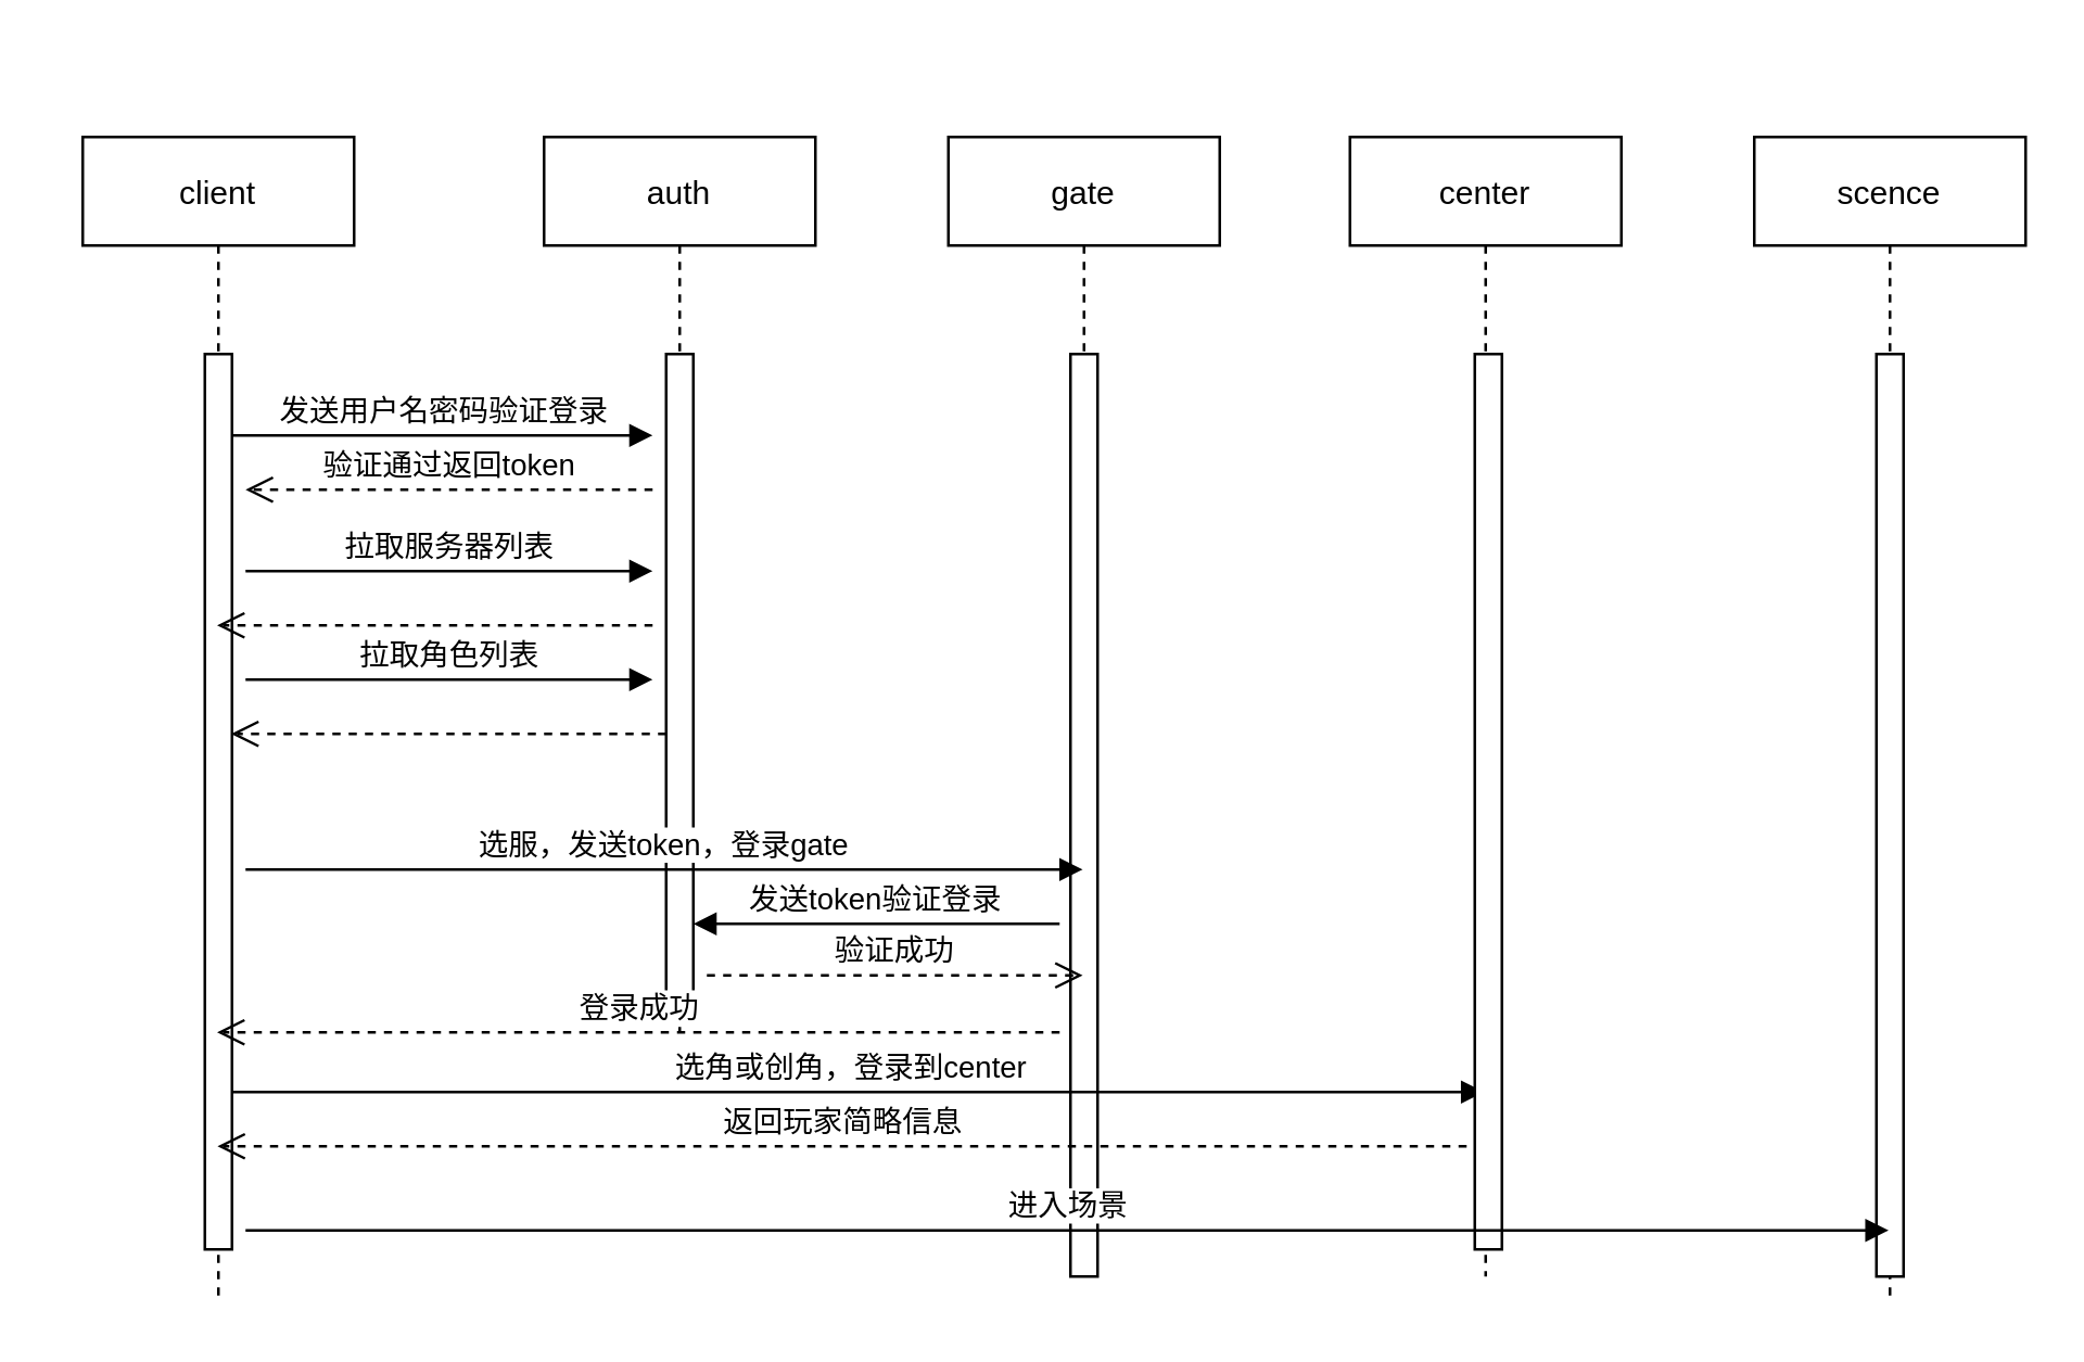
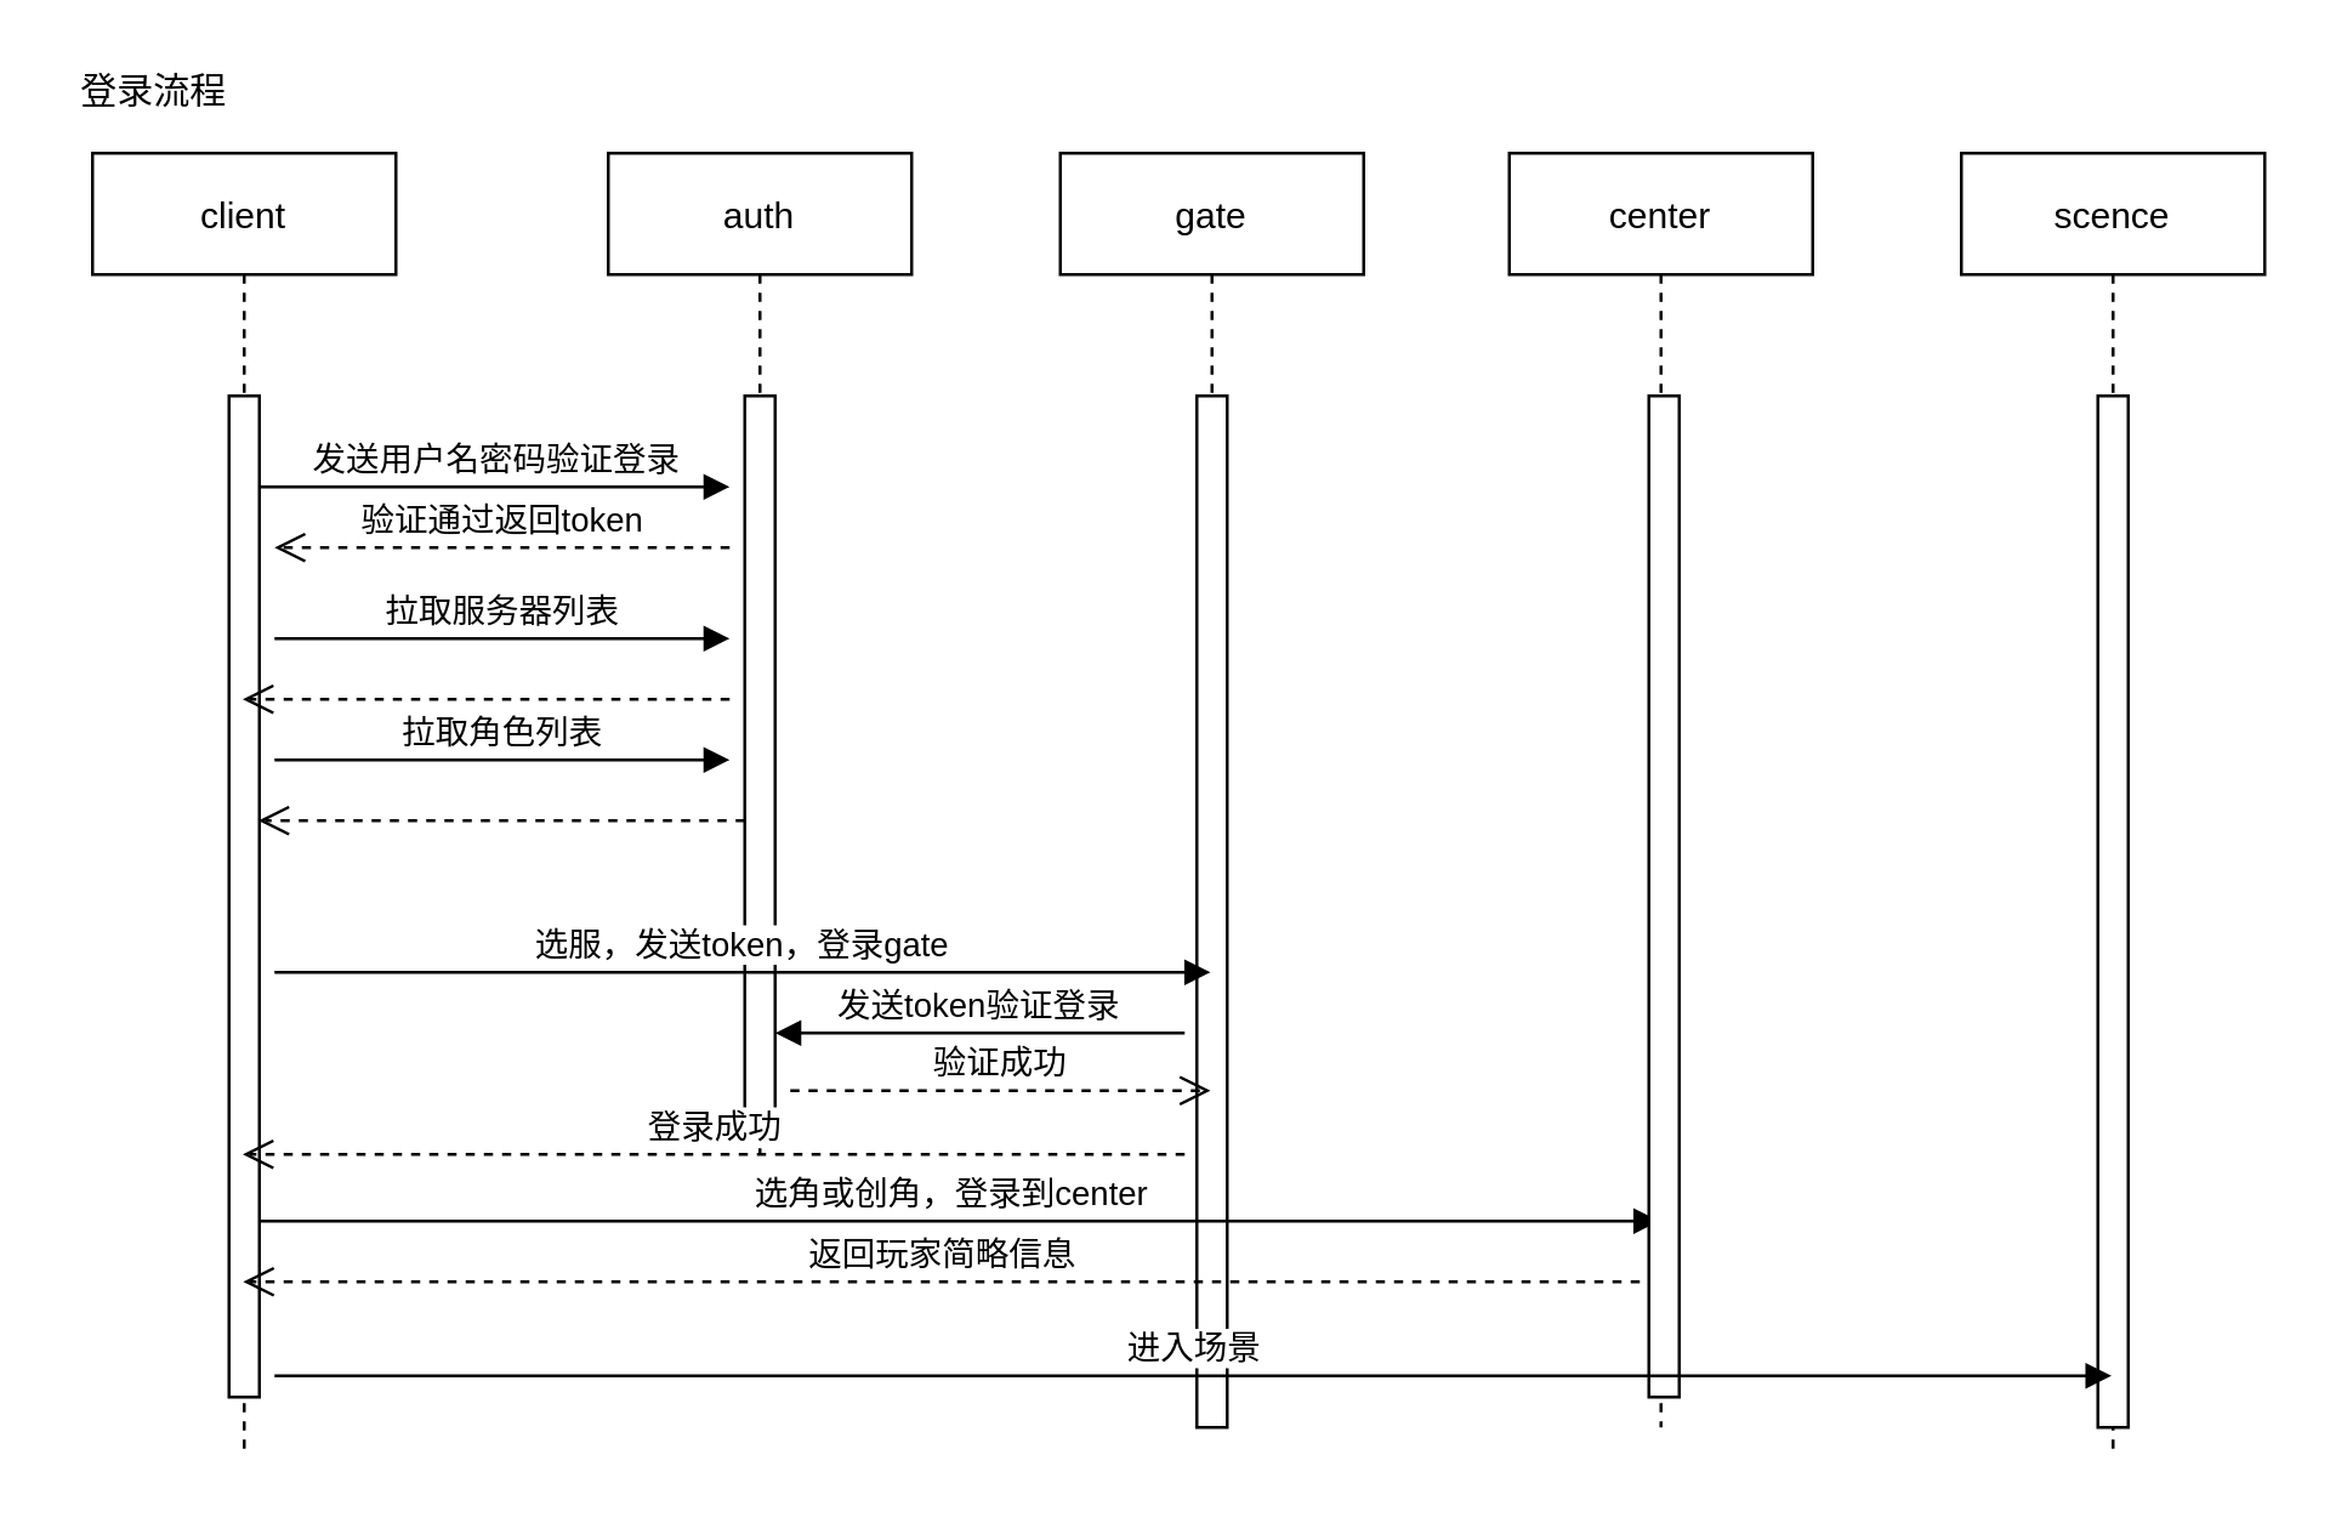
  <mxCell id="0" />
  <mxCell id="1" parent="0" />
  <mxCell id="2" value="gate" style="shape=umlLifeline;perimeter=lifelinePerimeter;container=1;collapsible=0;recursiveResize=0;rounded=0;shadow=0;strokeWidth=1;" parent="1" vertex="1"><mxGeometry x="349" y="50" width="100" height="420" as="geometry" /></mxCell>
  <mxCell id="3" value="" style="points=[];perimeter=orthogonalPerimeter;rounded=0;shadow=0;strokeWidth=1;" parent="2" vertex="1"><mxGeometry x="45" y="80" width="10" height="340" as="geometry" /></mxCell>
  <mxCell id="4" value="选角或创角，登录到center" style="html=1;verticalAlign=bottom;endArrow=block;rounded=0;" edge="1" parent="2"><mxGeometry width="80" relative="1" as="geometry"><mxPoint x="-269.333" y="352.0" as="sourcePoint" /><mxPoint x="197.5" y="352" as="targetPoint" /></mxGeometry></mxCell>
  <mxCell id="5" value="center" style="shape=umlLifeline;perimeter=lifelinePerimeter;container=1;collapsible=0;recursiveResize=0;rounded=0;shadow=0;strokeWidth=1;" vertex="1" parent="1"><mxGeometry x="497" y="50" width="100" height="420" as="geometry" /></mxCell>
  <mxCell id="6" value="" style="points=[];perimeter=orthogonalPerimeter;rounded=0;shadow=0;strokeWidth=1;" vertex="1" parent="5"><mxGeometry x="46" y="80" width="10" height="330" as="geometry" /></mxCell>
  <mxCell id="7" value="scence" style="shape=umlLifeline;perimeter=lifelinePerimeter;container=1;collapsible=0;recursiveResize=0;rounded=0;shadow=0;strokeWidth=1;" vertex="1" parent="1"><mxGeometry x="646" y="50" width="100" height="430" as="geometry" /></mxCell>
  <mxCell id="8" value="" style="points=[];perimeter=orthogonalPerimeter;rounded=0;shadow=0;strokeWidth=1;" vertex="1" parent="7"><mxGeometry x="45" y="80" width="10" height="340" as="geometry" /></mxCell>
  <mxCell id="9" value="" style="group" vertex="1" connectable="0" parent="1"><mxGeometry x="200" y="50" width="100" height="330" as="geometry" /></mxCell>
  <mxCell id="10" value="auth" style="shape=umlLifeline;perimeter=lifelinePerimeter;container=0;collapsible=0;recursiveResize=0;rounded=0;shadow=0;strokeWidth=1;" parent="9" vertex="1"><mxGeometry width="100" height="330" as="geometry" /></mxCell>
  <mxCell id="11" value="" style="points=[];perimeter=orthogonalPerimeter;rounded=0;shadow=0;strokeWidth=1;container=0;" parent="9" vertex="1"><mxGeometry x="45" y="80" width="10" height="240" as="geometry" /></mxCell>
  <mxCell id="12" value="验证成功" style="html=1;verticalAlign=bottom;endArrow=open;dashed=1;endSize=8;rounded=0;" edge="1" parent="9"><mxGeometry relative="1" as="geometry"><mxPoint x="60" y="309" as="sourcePoint" /><mxPoint x="198.5" y="309" as="targetPoint" /></mxGeometry></mxCell>
  <mxCell id="13" value="" style="html=1;verticalAlign=bottom;endArrow=open;dashed=1;endSize=8;rounded=0;" edge="1" parent="9"><mxGeometry relative="1" as="geometry"><mxPoint x="45" y="220" as="sourcePoint" /><mxPoint x="-115.333" y="220" as="targetPoint" /></mxGeometry></mxCell>
  <mxCell id="14" value="client" style="shape=umlLifeline;perimeter=lifelinePerimeter;container=0;collapsible=0;recursiveResize=0;rounded=0;shadow=0;strokeWidth=1;" vertex="1" parent="1"><mxGeometry x="30" y="50" width="100" height="430" as="geometry" /></mxCell>
  <mxCell id="15" value="" style="points=[];perimeter=orthogonalPerimeter;rounded=0;shadow=0;strokeWidth=1;container=0;" vertex="1" parent="1"><mxGeometry x="75" y="130" width="10" height="330" as="geometry" /></mxCell>
  <mxCell id="16" value="发送用户名密码验证登录" style="html=1;verticalAlign=bottom;endArrow=block;rounded=0;" edge="1" parent="1"><mxGeometry width="80" relative="1" as="geometry"><mxPoint x="85" y="160" as="sourcePoint" /><mxPoint x="240" y="160" as="targetPoint" /></mxGeometry></mxCell>
  <mxCell id="17" value="验证通过返回token" style="html=1;verticalAlign=bottom;endArrow=open;dashed=1;endSize=8;rounded=0;" edge="1" parent="1"><mxGeometry relative="1" as="geometry"><mxPoint x="240" y="180" as="sourcePoint" /><mxPoint x="90" y="180" as="targetPoint" /></mxGeometry></mxCell>
  <mxCell id="18" value="选服，发送token，登录gate" style="html=1;verticalAlign=bottom;endArrow=block;rounded=0;" edge="1" parent="1"><mxGeometry width="80" relative="1" as="geometry"><mxPoint x="90" y="320" as="sourcePoint" /><mxPoint x="398.5" y="320" as="targetPoint" /></mxGeometry></mxCell>
  <mxCell id="19" value="发送token验证登录" style="html=1;verticalAlign=bottom;endArrow=block;rounded=0;" edge="1" parent="1"><mxGeometry width="80" relative="1" as="geometry"><mxPoint x="390" y="340" as="sourcePoint" /><mxPoint x="255" y="340" as="targetPoint" /></mxGeometry></mxCell>
  <mxCell id="20" value="返回玩家简略信息" style="html=1;verticalAlign=bottom;endArrow=open;dashed=1;endSize=8;rounded=0;" edge="1" parent="1"><mxGeometry relative="1" as="geometry"><mxPoint x="540" y="422" as="sourcePoint" /><mxPoint x="79.667" y="422" as="targetPoint" /></mxGeometry></mxCell>
  <mxCell id="21" value="进入场景" style="html=1;verticalAlign=bottom;endArrow=block;rounded=0;" edge="1" parent="1"><mxGeometry width="80" relative="1" as="geometry"><mxPoint x="90" y="453" as="sourcePoint" /><mxPoint x="695.5" y="453" as="targetPoint" /></mxGeometry></mxCell>
  <mxCell id="22" value="拉取服务器列表" style="html=1;verticalAlign=bottom;endArrow=block;rounded=0;" edge="1" parent="1"><mxGeometry width="80" relative="1" as="geometry"><mxPoint x="90" y="210" as="sourcePoint" /><mxPoint x="240" y="210" as="targetPoint" /></mxGeometry></mxCell>
  <mxCell id="23" value="" style="html=1;verticalAlign=bottom;endArrow=open;dashed=1;endSize=8;rounded=0;" edge="1" parent="1" target="14"><mxGeometry relative="1" as="geometry"><mxPoint x="240" y="230" as="sourcePoint" /><mxPoint x="160" y="230" as="targetPoint" /></mxGeometry></mxCell>
  <mxCell id="24" value="拉取角色列表" style="html=1;verticalAlign=bottom;endArrow=block;rounded=0;" edge="1" parent="1"><mxGeometry width="80" relative="1" as="geometry"><mxPoint x="90" y="250" as="sourcePoint" /><mxPoint x="240" y="250" as="targetPoint" /></mxGeometry></mxCell>
  <mxCell id="25" value="登录成功" style="html=1;verticalAlign=bottom;endArrow=open;dashed=1;endSize=8;rounded=0;" edge="1" parent="1" target="14"><mxGeometry relative="1" as="geometry"><mxPoint x="390" y="380" as="sourcePoint" /><mxPoint x="310" y="380" as="targetPoint" /></mxGeometry></mxCell>
+ <mxCell id="26" value="登录流程" style="text;html=1;align=center;verticalAlign=middle;resizable=0;points=[];autosize=1;strokeColor=none;fillColor=none;" vertex="1" parent="1"><mxGeometry x="20" y="20" width="60" height="20" as="geometry" /></mxCell>
